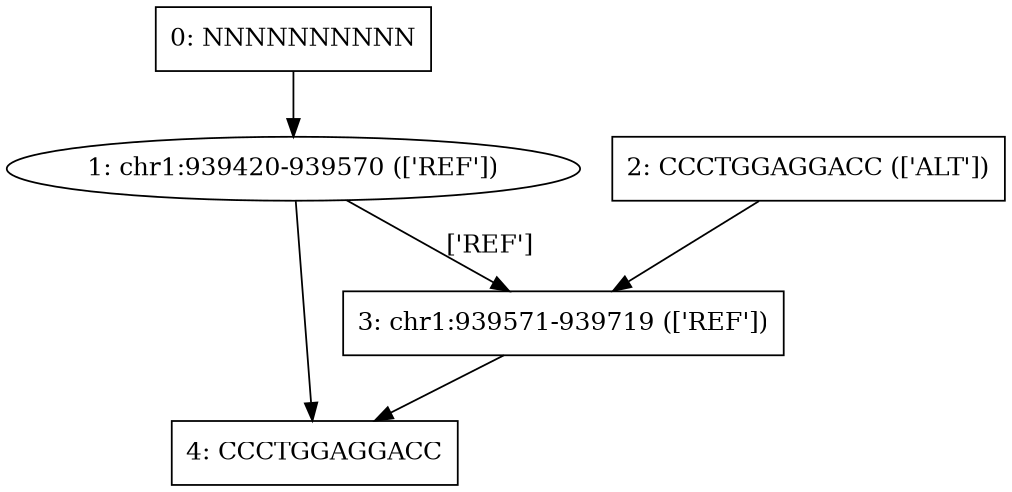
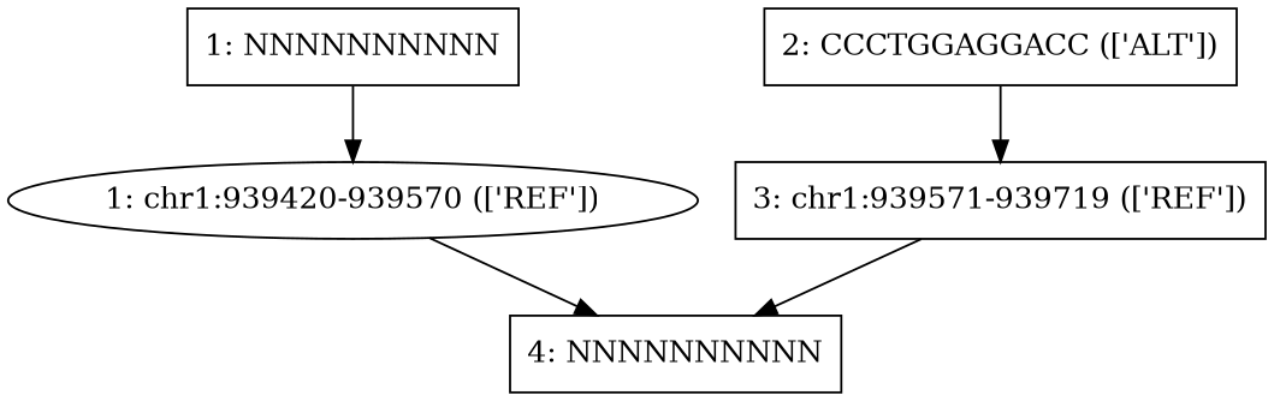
  digraph {
    node [shape=box]
-   n1 [label="0: NNNNNNNNNN"]
+   n1 [label="1: NNNNNNNNNN"]
    n2 [label="1: chr1:939420-939570 (['REF'])" shape=ellipse]
    n3 [label="3: chr1:939571-939719 (['REF'])"]
-   n4 [label="4: CCCTGGAGGACC"]
+   n4 [label="4: NNNNNNNNNN"]
    n5 [label="2: CCCTGGAGGACC (['ALT'])"]
    n1 -> n2
-   n2 -> n3 [label="['REF']"]
    n2 -> n4
    n3 -> n4
    n5 -> n3
  }
